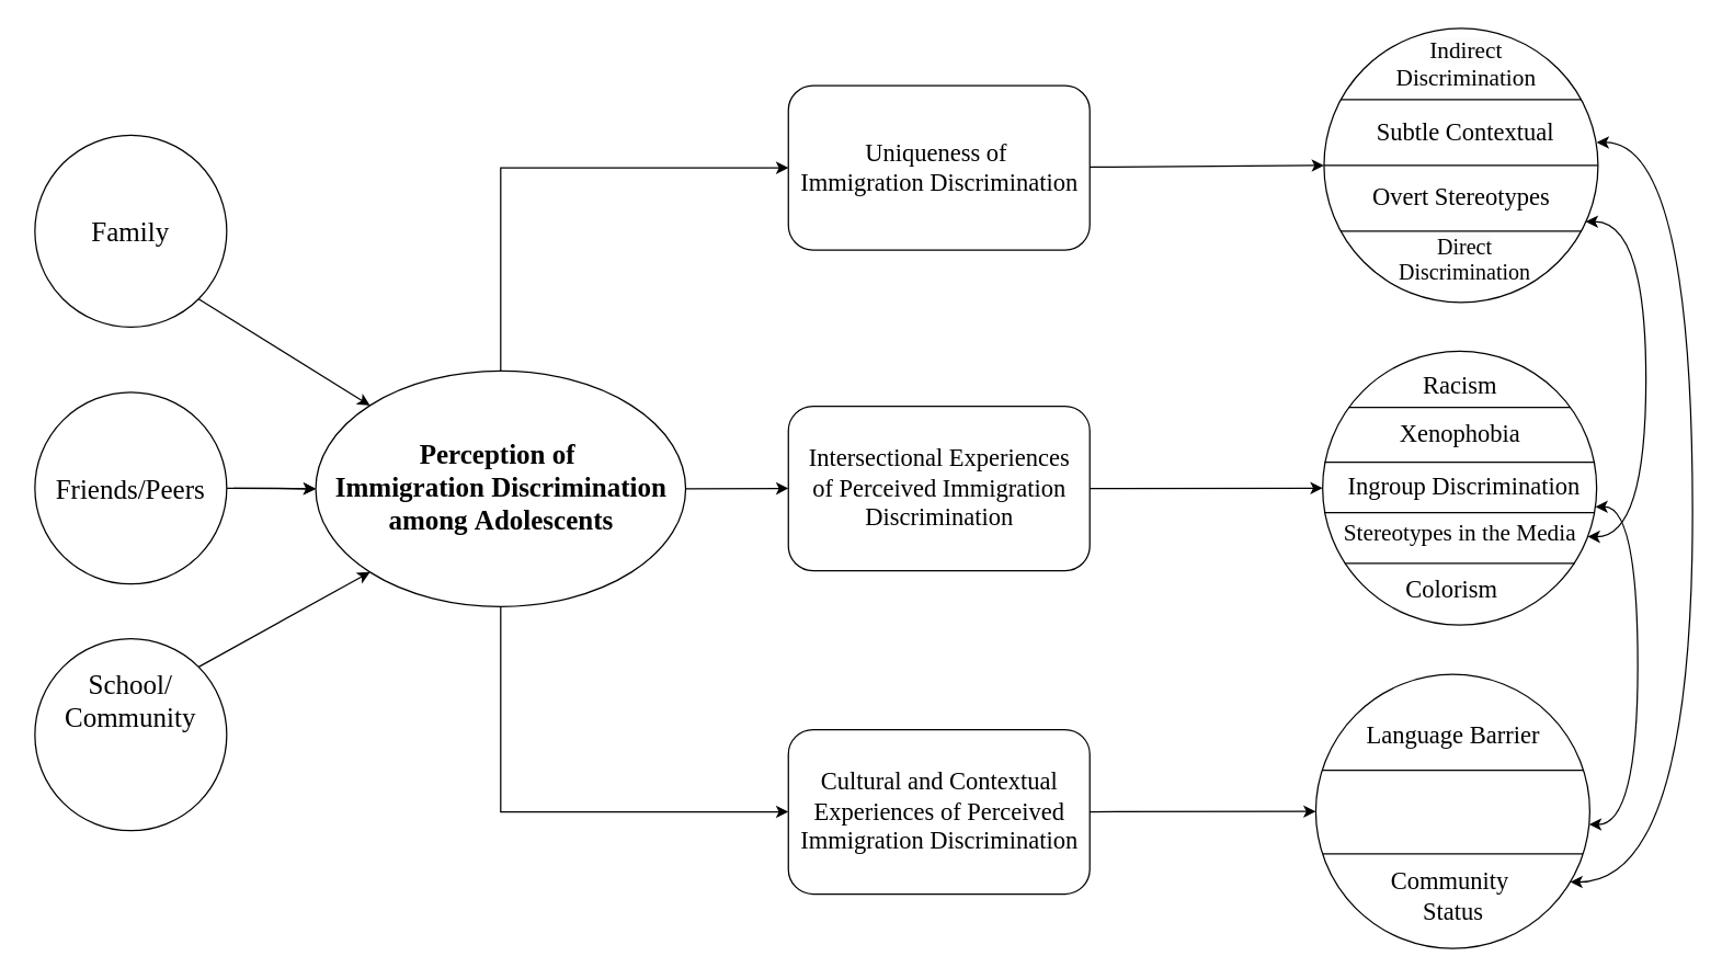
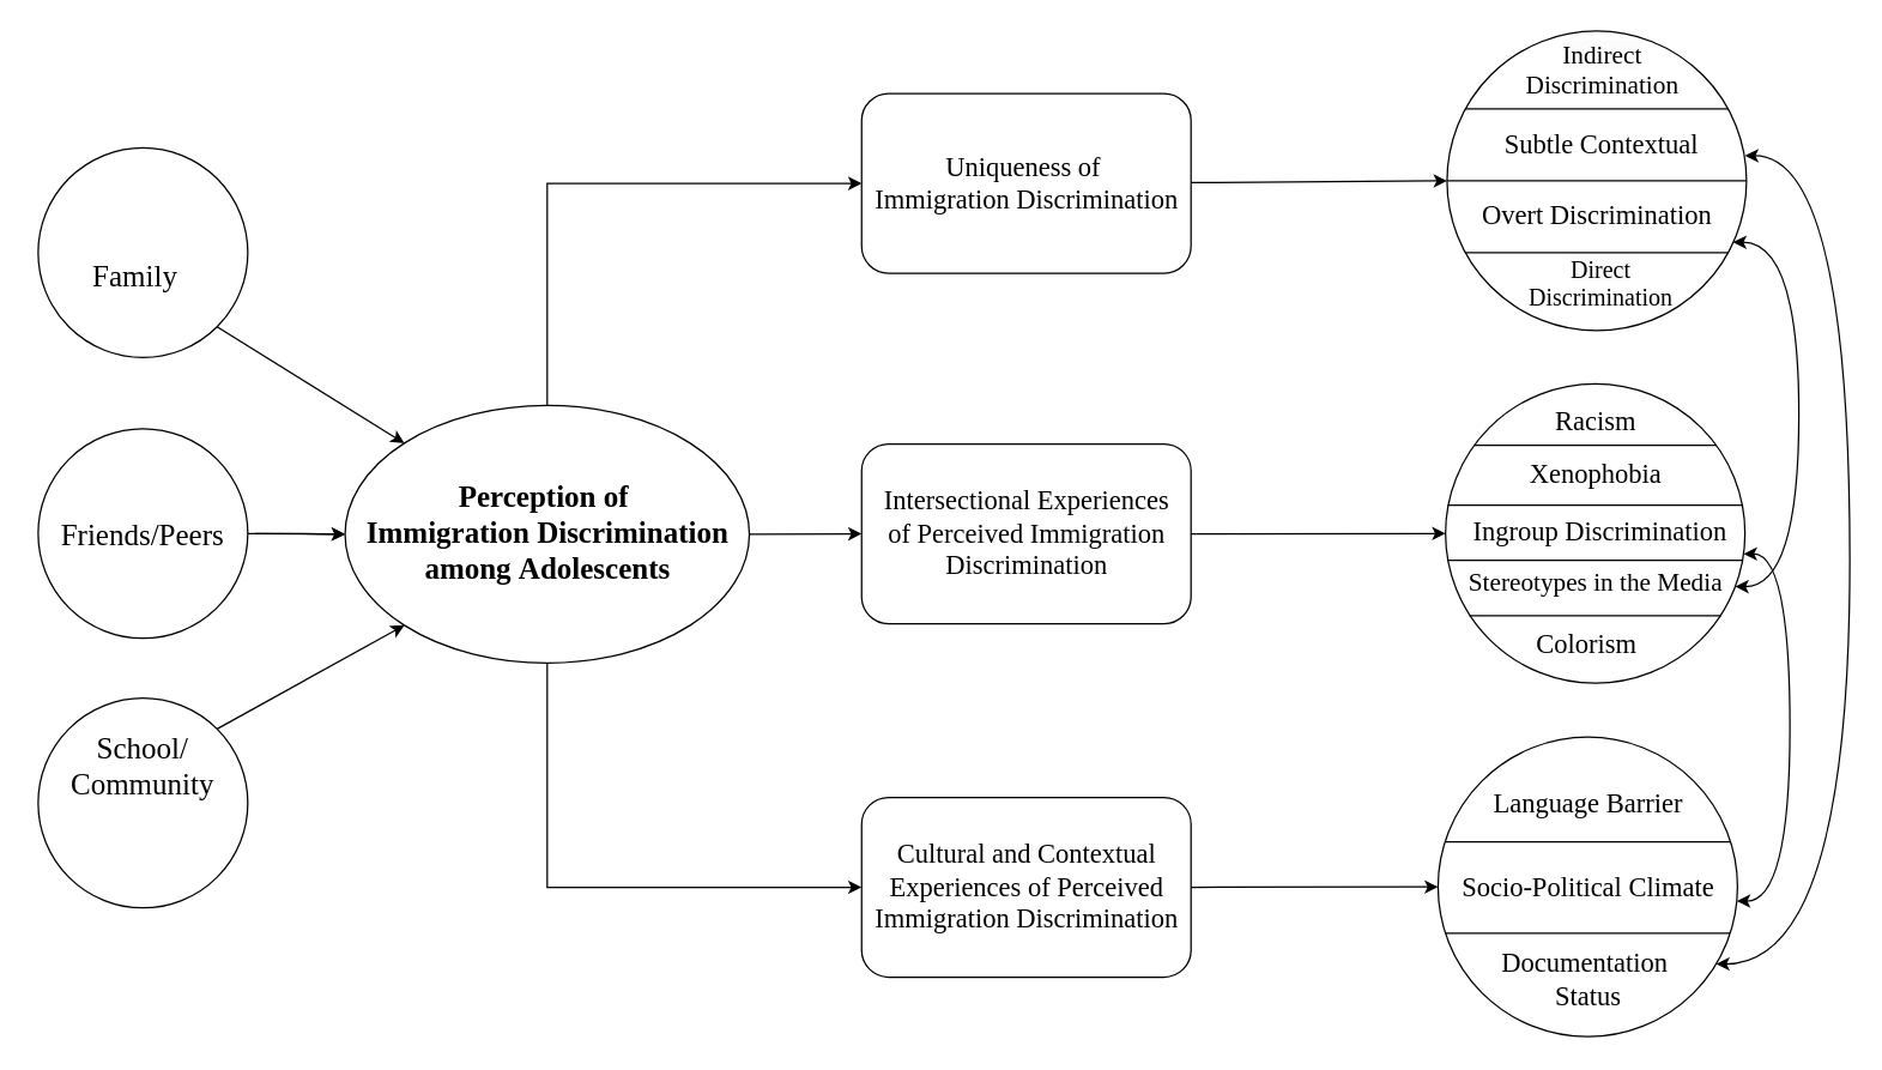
  <mxCell id="0" />
  <mxCell id="1" parent="0" />
  <mxCell id="2" value="" style="ellipse;whiteSpace=wrap;html=1;" parent="1" vertex="1"><mxGeometry x="230" y="270" width="270" height="172" as="geometry" /></mxCell>
  <mxCell id="3" value="" style="rounded=1;whiteSpace=wrap;html=1;" parent="1" vertex="1"><mxGeometry x="575" y="531.75" width="220" height="120" as="geometry" /></mxCell>
  <mxCell id="4" value="" style="ellipse;whiteSpace=wrap;html=1;aspect=fixed;" parent="1" vertex="1"><mxGeometry x="965" y="255.5" width="200" height="200" as="geometry" /></mxCell>
  <mxCell id="5" value="" style="ellipse;whiteSpace=wrap;html=1;aspect=fixed;" parent="1" vertex="1"><mxGeometry x="966" y="20" width="200" height="200" as="geometry" /></mxCell>
  <mxCell id="6" value="" style="ellipse;whiteSpace=wrap;html=1;aspect=fixed;" parent="1" vertex="1"><mxGeometry x="960" y="491.5" width="200" height="200" as="geometry" /></mxCell>
  <mxCell id="7" value="" style="rounded=1;whiteSpace=wrap;html=1;" parent="1" vertex="1"><mxGeometry x="575" y="295.75" width="220" height="120" as="geometry" /></mxCell>
  <mxCell id="8" value="" style="rounded=1;whiteSpace=wrap;html=1;" parent="1" vertex="1"><mxGeometry x="575" y="61.75" width="220" height="120" as="geometry" /></mxCell>
  <mxCell id="9" value="" style="endArrow=classic;html=1;rounded=0;exitX=1;exitY=0.5;exitDx=0;exitDy=0;entryX=0;entryY=0.5;entryDx=0;entryDy=0;" parent="1" source="7" target="4" edge="1"><mxGeometry width="50" height="50" relative="1" as="geometry"><mxPoint x="535" y="481.75" as="sourcePoint" /><mxPoint x="865" y="355.75" as="targetPoint" /></mxGeometry></mxCell>
  <mxCell id="10" value="" style="endArrow=classic;html=1;rounded=0;exitX=1;exitY=0.5;exitDx=0;exitDy=0;entryX=0;entryY=0.5;entryDx=0;entryDy=0;" parent="1" source="3" target="6" edge="1"><mxGeometry width="50" height="50" relative="1" as="geometry"><mxPoint x="805" y="365.75" as="sourcePoint" /><mxPoint x="925" y="365.75" as="targetPoint" /></mxGeometry></mxCell>
  <mxCell id="11" value="" style="endArrow=classic;html=1;rounded=0;exitX=1;exitY=0.5;exitDx=0;exitDy=0;entryX=0;entryY=0.5;entryDx=0;entryDy=0;entryPerimeter=0;" parent="1" target="22" edge="1"><mxGeometry width="50" height="50" relative="1" as="geometry"><mxPoint x="795" y="121.22" as="sourcePoint" /><mxPoint x="915" y="121.22" as="targetPoint" /></mxGeometry></mxCell>
  <mxCell id="12" value="" style="endArrow=classic;html=1;rounded=0;exitX=1;exitY=0.5;exitDx=0;exitDy=0;entryX=0;entryY=0.5;entryDx=0;entryDy=0;" parent="1" target="7" edge="1" source="2"><mxGeometry width="50" height="50" relative="1" as="geometry"><mxPoint x="485" y="355.25" as="sourcePoint" /><mxPoint x="605" y="355.25" as="targetPoint" /></mxGeometry></mxCell>
  <mxCell id="13" value="" style="endArrow=classic;html=1;rounded=0;exitX=0.5;exitY=0;exitDx=0;exitDy=0;entryX=0;entryY=0.5;entryDx=0;entryDy=0;" parent="1" source="2" target="8" edge="1"><mxGeometry width="50" height="50" relative="1" as="geometry"><mxPoint x="495" y="391.75" as="sourcePoint" /><mxPoint x="545" y="341.75" as="targetPoint" /><Array as="points"><mxPoint x="365" y="121.75" /></Array></mxGeometry></mxCell>
  <mxCell id="14" value="" style="endArrow=classic;html=1;rounded=0;exitX=0.5;exitY=1;exitDx=0;exitDy=0;entryX=0;entryY=0.5;entryDx=0;entryDy=0;" parent="1" source="2" target="3" edge="1"><mxGeometry width="50" height="50" relative="1" as="geometry"><mxPoint x="405" y="501.75" as="sourcePoint" /><mxPoint x="525" y="501.75" as="targetPoint" /><Array as="points"><mxPoint x="365" y="591.75" /></Array></mxGeometry></mxCell>
  <mxCell id="15" value="" style="endArrow=classic;html=1;rounded=0;exitX=1;exitY=0.5;exitDx=0;exitDy=0;entryX=0;entryY=0.5;entryDx=0;entryDy=0;" parent="1" source="46" target="2" edge="1"><mxGeometry width="50" height="50" relative="1" as="geometry"><mxPoint x="161" y="358" as="sourcePoint" /><mxPoint x="375" y="361" as="targetPoint" /></mxGeometry></mxCell>
  <mxCell id="16" value="" style="endArrow=classic;html=1;rounded=0;exitX=1;exitY=0;exitDx=0;exitDy=0;entryX=0;entryY=1;entryDx=0;entryDy=0;" parent="1" source="50" edge="1" target="2"><mxGeometry width="50" height="50" relative="1" as="geometry"><mxPoint x="154.497" y="481.503" as="sourcePoint" /><mxPoint x="275" y="401" as="targetPoint" /></mxGeometry></mxCell>
  <mxCell id="17" value="" style="endArrow=classic;html=1;rounded=0;exitX=1;exitY=1;exitDx=0;exitDy=0;entryX=0;entryY=0;entryDx=0;entryDy=0;" parent="1" source="47" target="2" edge="1"><mxGeometry width="50" height="50" relative="1" as="geometry"><mxPoint x="137.426" y="233.426" as="sourcePoint" /><mxPoint x="375" y="351" as="targetPoint" /></mxGeometry></mxCell>
  <mxCell id="18" value="&lt;font style=&quot;font-size: 20px;&quot; face=&quot;Times New Roman&quot;&gt;Perception of&amp;nbsp;&lt;/font&gt;&lt;div style=&quot;font-size: 20px;&quot;&gt;&lt;font style=&quot;font-size: 20px;&quot;&gt;&lt;font style=&quot;font-size: 20px;&quot; face=&quot;Times New Roman&quot;&gt;Immigration&amp;nbsp;&lt;/font&gt;&lt;span style=&quot;font-family: jk4Szua_Z0j4yDkiBy7d; font-size: 20px;&quot;&gt;Discrimination&lt;/span&gt;&lt;/font&gt;&lt;/div&gt;&lt;div style=&quot;font-size: 20px;&quot;&gt;&lt;font style=&quot;font-size: 20px;&quot;&gt;&lt;span style=&quot;font-family: jk4Szua_Z0j4yDkiBy7d; font-size: 20px;&quot;&gt;among&amp;nbsp;&lt;/span&gt;&lt;span style=&quot;font-family: jk4Szua_Z0j4yDkiBy7d; font-size: 20px;&quot;&gt;Adolescents&lt;/span&gt;&lt;/font&gt;&lt;/div&gt;" style="text;strokeColor=none;fillColor=none;html=1;fontSize=20;fontStyle=1;verticalAlign=middle;align=center;" parent="1" vertex="1"><mxGeometry x="245" y="311" width="240" height="86" as="geometry" /></mxCell>
  <mxCell id="19" value="&lt;div style=&quot;font-size: 18px;&quot;&gt;&lt;font style=&quot;font-size: 18px;&quot;&gt;&lt;font face=&quot;Times New Roman&quot; style=&quot;font-size: 18px;&quot;&gt;Intersectional Experiences&lt;/font&gt;&lt;/font&gt;&lt;/div&gt;&lt;div style=&quot;font-size: 18px;&quot;&gt;&lt;font style=&quot;font-size: 18px;&quot;&gt;&lt;font face=&quot;Times New Roman&quot; style=&quot;font-size: 18px;&quot;&gt;of&amp;nbsp;&lt;/font&gt;&lt;/font&gt;&lt;font face=&quot;Times New Roman&quot;&gt;Perceived&amp;nbsp;&lt;/font&gt;&lt;font face=&quot;Times New Roman&quot;&gt;Immigration&lt;/font&gt;&lt;/div&gt;&lt;div style=&quot;font-size: 18px;&quot;&gt;&lt;span style=&quot;font-family: jk4Szua_Z0j4yDkiBy7d;&quot;&gt;Discrimination&lt;/span&gt;&lt;/div&gt;" style="text;strokeColor=none;fillColor=none;html=1;fontSize=16;fontStyle=0;verticalAlign=middle;align=center;" parent="1" vertex="1"><mxGeometry x="580" y="312.75" width="210" height="86" as="geometry" /></mxCell>
  <mxCell id="20" value="&lt;div style=&quot;font-size: 18px;&quot;&gt;&lt;font style=&quot;font-size: 18px;&quot;&gt;&lt;font face=&quot;Times New Roman&quot; style=&quot;font-size: 18px;&quot;&gt;Uniqueness&amp;nbsp;&lt;/font&gt;&lt;/font&gt;&lt;font face=&quot;Times New Roman&quot;&gt;of&lt;/font&gt;&lt;font face=&quot;Times New Roman&quot;&gt;&amp;nbsp;&lt;/font&gt;&lt;/div&gt;&lt;div style=&quot;font-size: 18px;&quot;&gt;&lt;font face=&quot;Times New Roman&quot;&gt;Immigration&amp;nbsp;&lt;/font&gt;&lt;span style=&quot;font-family: jk4Szua_Z0j4yDkiBy7d;&quot;&gt;Discrimination&lt;/span&gt;&lt;/div&gt;" style="text;strokeColor=none;fillColor=none;html=1;fontSize=16;fontStyle=0;verticalAlign=middle;align=center;" parent="1" vertex="1"><mxGeometry x="580" y="78.75" width="210" height="86" as="geometry" /></mxCell>
  <mxCell id="21" value="&lt;div style=&quot;font-size: 18px;&quot;&gt;&lt;font style=&quot;font-size: 18px;&quot;&gt;&lt;font face=&quot;Times New Roman&quot; style=&quot;font-size: 18px;&quot;&gt;Cultural and Contextual&lt;/font&gt;&lt;/font&gt;&lt;/div&gt;&lt;div style=&quot;font-size: 18px;&quot;&gt;&lt;font style=&quot;font-size: 18px;&quot;&gt;&lt;font face=&quot;Times New Roman&quot; style=&quot;font-size: 18px;&quot;&gt;Experiences&amp;nbsp;&lt;/font&gt;&lt;/font&gt;&lt;font face=&quot;Times New Roman&quot;&gt;of&amp;nbsp;&lt;/font&gt;&lt;font face=&quot;Times New Roman&quot;&gt;Perceived&lt;/font&gt;&lt;/div&gt;&lt;div style=&quot;font-size: 18px;&quot;&gt;&lt;font face=&quot;Times New Roman&quot;&gt;Immigration&amp;nbsp;&lt;/font&gt;&lt;span style=&quot;font-family: jk4Szua_Z0j4yDkiBy7d;&quot;&gt;Discrimination&lt;/span&gt;&lt;/div&gt;" style="text;strokeColor=none;fillColor=none;html=1;fontSize=16;fontStyle=0;verticalAlign=middle;align=center;" parent="1" vertex="1"><mxGeometry x="580" y="548.75" width="210" height="86" as="geometry" /></mxCell>
  <mxCell id="22" value="" style="line;strokeWidth=1;html=1;" parent="1" vertex="1"><mxGeometry x="966" y="115" width="200" height="10" as="geometry" /></mxCell>
  <mxCell id="23" value="" style="line;strokeWidth=1;html=1;" parent="1" vertex="1"><mxGeometry x="978" y="67" width="176" height="10" as="geometry" /></mxCell>
  <mxCell id="24" value="" style="line;strokeWidth=1;html=1;" parent="1" vertex="1"><mxGeometry x="978" y="163" width="176" height="10" as="geometry" /></mxCell>
  <mxCell id="25" value="" style="line;strokeWidth=1;html=1;" parent="1" vertex="1"><mxGeometry x="965" y="617.5" width="190" height="10" as="geometry" /></mxCell>
  <mxCell id="26" value="" style="line;strokeWidth=1;html=1;" parent="1" vertex="1"><mxGeometry x="966" y="368.5" width="197" height="10" as="geometry" /></mxCell>
  <mxCell id="27" value="" style="line;strokeWidth=1;html=1;" parent="1" vertex="1"><mxGeometry x="965" y="556.5" width="190" height="10" as="geometry" /></mxCell>
+ <mxCell id="28" value="&lt;font face=&quot;Times New Roman&quot; style=&quot;font-size: 18px;&quot;&gt;Socio-Political Climate&lt;/font&gt;" style="text;strokeColor=none;fillColor=none;html=1;fontSize=16;fontStyle=0;verticalAlign=middle;align=center;" parent="1" vertex="1"><mxGeometry x="971.75" y="568.5" width="175.5" height="46" as="geometry" /></mxCell>
  <mxCell id="29" value="&lt;font face=&quot;Times New Roman&quot; style=&quot;font-size: 18px;&quot;&gt;Language Barrier&lt;/font&gt;" style="text;strokeColor=none;fillColor=none;html=1;fontSize=16;fontStyle=0;verticalAlign=middle;align=center;" parent="1" vertex="1"><mxGeometry x="972.5" y="512.5" width="175.5" height="46" as="geometry" /></mxCell>
- <mxCell id="30" value="&lt;font face=&quot;Times New Roman&quot; style=&quot;font-size: 18px;&quot;&gt;Community&amp;nbsp;&lt;/font&gt;&lt;div&gt;&lt;font face=&quot;Times New Roman&quot; style=&quot;font-size: 18px;&quot;&gt;Status&lt;/font&gt;&lt;/div&gt;" style="text;strokeColor=none;fillColor=none;html=1;fontSize=16;fontStyle=0;verticalAlign=middle;align=center;" parent="1" vertex="1"><mxGeometry x="972.5" y="630.5" width="175.5" height="46" as="geometry" /></mxCell>
- <mxCell id="31" value="&lt;font face=&quot;Times New Roman&quot; style=&quot;font-size: 18px;&quot;&gt;Overt Stereotypes&lt;/font&gt;" style="text;strokeColor=none;fillColor=none;html=1;fontSize=16;fontStyle=0;verticalAlign=middle;align=center;" parent="1" vertex="1"><mxGeometry x="978.5" y="122" width="175.5" height="41" as="geometry" /></mxCell>
+ <mxCell id="30" value="&lt;font face=&quot;Times New Roman&quot; style=&quot;font-size: 18px;&quot;&gt;Documentation&amp;nbsp;&lt;/font&gt;&lt;div&gt;&lt;font face=&quot;Times New Roman&quot; style=&quot;font-size: 18px;&quot;&gt;Status&lt;/font&gt;&lt;/div&gt;" style="text;strokeColor=none;fillColor=none;html=1;fontSize=16;fontStyle=0;verticalAlign=middle;align=center;" parent="1" vertex="1"><mxGeometry x="972.5" y="630.5" width="175.5" height="46" as="geometry" /></mxCell>
+ <mxCell id="31" value="&lt;font face=&quot;Times New Roman&quot; style=&quot;font-size: 18px;&quot;&gt;Overt Discrimination&lt;/font&gt;" style="text;strokeColor=none;fillColor=none;html=1;fontSize=16;fontStyle=0;verticalAlign=middle;align=center;" parent="1" vertex="1"><mxGeometry x="978.5" y="122" width="175.5" height="41" as="geometry" /></mxCell>
  <mxCell id="32" value="&lt;span style=&quot;caret-color: rgb(0, 0, 0); color: rgb(0, 0, 0); font-family: &amp;quot;Times New Roman&amp;quot;; font-style: normal; font-variant-caps: normal; font-weight: 400; letter-spacing: normal; text-indent: 0px; text-transform: none; white-space: nowrap; word-spacing: 0px; -webkit-text-stroke-width: 0px; background-color: rgb(251, 251, 251); text-decoration: none; float: none; display: inline !important; font-size: 16px;&quot;&gt;&lt;font style=&quot;font-size: 16px;&quot;&gt;Direct&lt;/font&gt;&lt;/span&gt;&lt;div&gt;&lt;span style=&quot;font-size: 16px; font-family: &amp;quot;Times New Roman&amp;quot;; white-space: nowrap;&quot;&gt;Discrimination&lt;/span&gt;&lt;/div&gt;" style="text;whiteSpace=wrap;html=1;align=center;" parent="1" vertex="1"><mxGeometry x="974" y="163" width="190" height="60" as="geometry" /></mxCell>
  <mxCell id="33" value="&lt;font face=&quot;Times New Roman&quot; style=&quot;font-size: 18px;&quot;&gt;Subtle Contextual&lt;/font&gt;" style="text;strokeColor=none;fillColor=none;html=1;fontSize=16;fontStyle=0;verticalAlign=middle;align=center;" parent="1" vertex="1"><mxGeometry x="981.25" y="75" width="175.5" height="41" as="geometry" /></mxCell>
  <mxCell id="34" value="&lt;span style=&quot;caret-color: rgb(0, 0, 0); color: rgb(0, 0, 0); font-family: &amp;quot;Times New Roman&amp;quot;; font-style: normal; font-variant-caps: normal; font-weight: 400; letter-spacing: normal; text-indent: 0px; text-transform: none; white-space: nowrap; word-spacing: 0px; -webkit-text-stroke-width: 0px; background-color: rgb(251, 251, 251); text-decoration: none; float: none; display: inline !important; font-size: 17px;&quot;&gt;&lt;font style=&quot;font-size: 17px;&quot;&gt;Indirect&lt;/font&gt;&lt;/span&gt;&lt;div style=&quot;font-size: 17px;&quot;&gt;&lt;span style=&quot;font-family: &amp;quot;Times New Roman&amp;quot;; white-space: nowrap;&quot;&gt;&lt;font style=&quot;font-size: 17px;&quot;&gt;Discrimination&lt;/font&gt;&lt;/span&gt;&lt;/div&gt;" style="text;whiteSpace=wrap;html=1;align=center;" parent="1" vertex="1"><mxGeometry x="974" y="20" width="192" height="60" as="geometry" /></mxCell>
  <mxCell id="35" value="" style="line;strokeWidth=1;html=1;" parent="1" vertex="1"><mxGeometry x="966.5" y="331.5" width="197" height="10" as="geometry" /></mxCell>
  <mxCell id="36" value="" style="line;strokeWidth=1;html=1;" parent="1" vertex="1"><mxGeometry x="981" y="405.5" width="168" height="10" as="geometry" /></mxCell>
  <mxCell id="37" value="" style="line;strokeWidth=1;html=1;" parent="1" vertex="1"><mxGeometry x="984" y="291.5" width="162" height="10" as="geometry" /></mxCell>
  <mxCell id="38" value="&lt;font face=&quot;Times New Roman&quot; style=&quot;font-size: 18px;&quot;&gt;Racism&lt;/font&gt;" style="text;strokeColor=none;fillColor=none;html=1;fontSize=16;fontStyle=0;verticalAlign=middle;align=center;" parent="1" vertex="1"><mxGeometry x="1020.5" y="260.5" width="88" height="41" as="geometry" /></mxCell>
  <mxCell id="39" value="&lt;font face=&quot;Times New Roman&quot; style=&quot;font-size: 18px;&quot;&gt;Xenophobia&lt;/font&gt;" style="text;strokeColor=none;fillColor=none;html=1;fontSize=16;fontStyle=0;verticalAlign=middle;align=center;" parent="1" vertex="1"><mxGeometry x="1020.5" y="295.5" width="88" height="41" as="geometry" /></mxCell>
  <mxCell id="40" value="&lt;font face=&quot;Times New Roman&quot; style=&quot;font-size: 18px;&quot;&gt;Ingroup Discrimination&lt;/font&gt;" style="text;strokeColor=none;fillColor=none;html=1;fontSize=16;fontStyle=0;verticalAlign=middle;align=center;" parent="1" vertex="1"><mxGeometry x="972.5" y="334" width="191" height="41" as="geometry" /></mxCell>
  <mxCell id="41" value="&lt;font style=&quot;font-size: 17px;&quot; face=&quot;Times New Roman&quot;&gt;Stereotypes in the Media&lt;/font&gt;" style="text;strokeColor=none;fillColor=none;html=1;fontSize=17;fontStyle=0;verticalAlign=middle;align=center;" parent="1" vertex="1"><mxGeometry x="965.25" y="368.5" width="200" height="41" as="geometry" /></mxCell>
  <mxCell id="42" value="&lt;font face=&quot;Times New Roman&quot; style=&quot;font-size: 18px;&quot;&gt;Colorism&lt;/font&gt;" style="text;strokeColor=none;fillColor=none;html=1;fontSize=16;fontStyle=0;verticalAlign=middle;align=center;" parent="1" vertex="1"><mxGeometry x="1015" y="409.5" width="88" height="41" as="geometry" /></mxCell>
  <mxCell id="43" value="" style="endArrow=classic;startArrow=classic;html=1;rounded=0;edgeStyle=orthogonalEdgeStyle;curved=1;exitX=1.003;exitY=0.856;exitDx=0;exitDy=0;exitPerimeter=0;" parent="1" edge="1" target="6" source="40"><mxGeometry width="50" height="50" relative="1" as="geometry"><mxPoint x="1168" y="368.5" as="sourcePoint" /><mxPoint x="1166" y="570" as="targetPoint" /><Array as="points"><mxPoint x="1195" y="369" /><mxPoint x="1195" y="601" /></Array></mxGeometry></mxCell>
  <mxCell id="44" value="" style="endArrow=classic;startArrow=classic;html=1;rounded=0;edgeStyle=orthogonalEdgeStyle;curved=1;exitX=0.995;exitY=0.416;exitDx=0;exitDy=0;exitPerimeter=0;" parent="1" edge="1" target="6" source="5"><mxGeometry width="50" height="50" relative="1" as="geometry"><mxPoint x="1172.13" y="103.47" as="sourcePoint" /><mxPoint x="1164.13" y="643" as="targetPoint" /><Array as="points"><mxPoint x="1235" y="103" /><mxPoint x="1235" y="643" /></Array></mxGeometry></mxCell>
  <mxCell id="45" value="" style="endArrow=classic;startArrow=classic;html=1;rounded=0;edgeStyle=orthogonalEdgeStyle;curved=1;" edge="1" parent="1" target="4"><mxGeometry width="50" height="50" relative="1" as="geometry"><mxPoint x="1157" y="161" as="sourcePoint" /><mxPoint x="1165" y="399" as="targetPoint" /><Array as="points"><mxPoint x="1201" y="161" /><mxPoint x="1201" y="391" /></Array></mxGeometry></mxCell>
  <mxCell id="46" value="" style="ellipse;whiteSpace=wrap;html=1;aspect=fixed;" vertex="1" parent="1"><mxGeometry x="25" y="285.5" width="140" height="140" as="geometry" /></mxCell>
  <mxCell id="47" value="" style="ellipse;whiteSpace=wrap;html=1;aspect=fixed;" vertex="1" parent="1"><mxGeometry x="25" y="98" width="140" height="140" as="geometry" /></mxCell>
  <mxCell id="48" value="" style="edgeStyle=orthogonalEdgeStyle;rounded=0;orthogonalLoop=1;jettySize=auto;html=1;" edge="1" parent="1" source="49" target="2"><mxGeometry relative="1" as="geometry" /></mxCell>
  <mxCell id="49" value="Friends/Peers" style="text;html=1;align=center;verticalAlign=middle;whiteSpace=wrap;rounded=0;fontFamily=Times New Roman;fontSize=20;" vertex="1" parent="1"><mxGeometry x="20" y="330.75" width="150" height="49.5" as="geometry" /></mxCell>
  <mxCell id="50" value="" style="ellipse;whiteSpace=wrap;html=1;aspect=fixed;" vertex="1" parent="1"><mxGeometry x="25" y="465.5" width="140" height="140" as="geometry" /></mxCell>
- <mxCell id="51" value="Family" style="text;html=1;align=center;verticalAlign=middle;whiteSpace=wrap;rounded=0;fontFamily=Times New Roman;fontSize=20;" vertex="1" parent="1"><mxGeometry x="65" y="153" width="60" height="30" as="geometry" /></mxCell>
+ <mxCell id="51" value="Family" style="text;html=1;align=center;verticalAlign=middle;whiteSpace=wrap;rounded=0;fontFamily=Times New Roman;fontSize=20;" vertex="1" parent="1"><mxGeometry x="60" y="168" width="60" height="30" as="geometry" /></mxCell>
  <mxCell id="52" value="School/&lt;div&gt;Community&lt;/div&gt;" style="text;html=1;align=center;verticalAlign=middle;whiteSpace=wrap;rounded=0;fontFamily=Times New Roman;fontSize=20;" vertex="1" parent="1"><mxGeometry x="30" y="479.25" width="130" height="62.25" as="geometry" /></mxCell>
